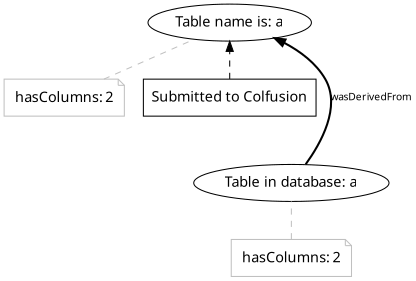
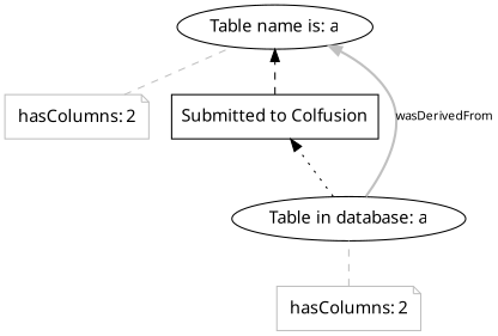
  digraph {
    fontname="Noto Sans"
    rankdir=BT
    node [fontname="Noto Sans"]
    edge [color=black fontcolor=black fontname="Noto Sans" style=dashed]
    n1 [label="Submitted to Colfusion" shape=polygon sides=4]
    n2 [label="Table name is: a"]
    n3 [color=gray fontcolor=black label=<<TABLE cellpadding="0" border="0"> 	<TR> 	    <TD align="left">hasColumns:</TD> 	    <TD align="left">2</TD> 	</TR>     </TABLE>> shape=note]
    n4 [label="Table in database: a"]
    n5 [color=gray fontcolor=black label=<<TABLE cellpadding="0" border="0"> 	<TR> 	    <TD align="left">hasColumns:</TD> 	    <TD align="left">2</TD> 	</TR>     </TABLE>> shape=note]
    n1 -> n2
    n3 -> n2 [arrowhead=none color=gray fontcolor=""]
-   n4 -> n2 [fontsize=10 label=wasDerivedFrom style=bold]
+   n4 -> n1 [fontsize=10 label=" " style=dotted]
+   n4 -> n2 [color=gray fontsize=10 label=wasDerivedFrom style=bold]
    n5 -> n4 [arrowhead=none color=gray fontcolor=""]
  }
